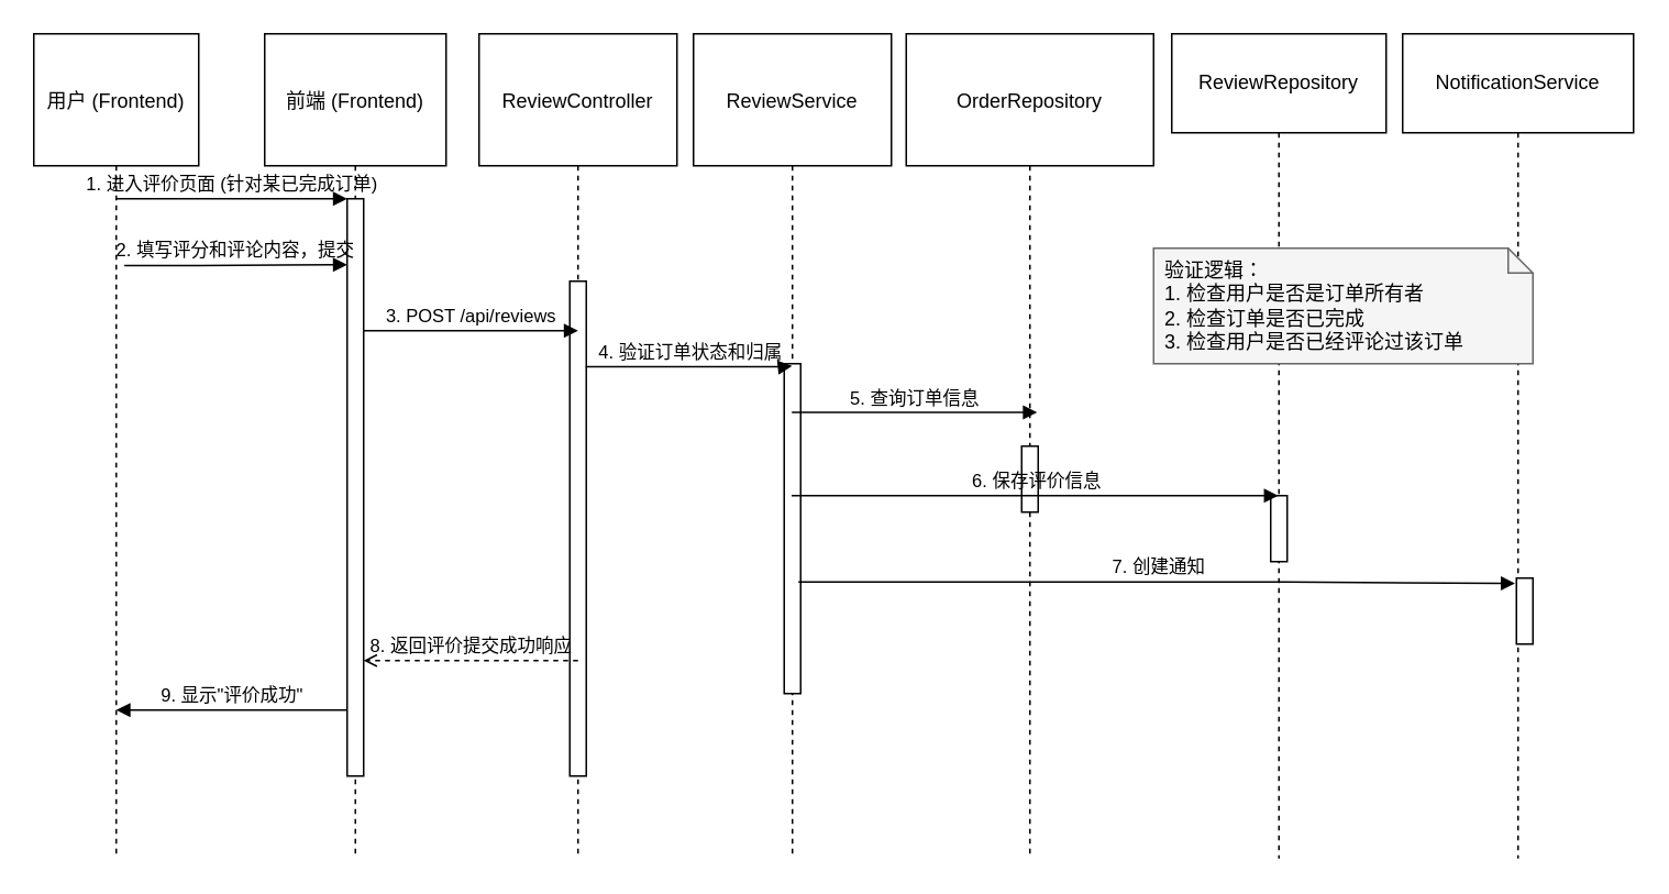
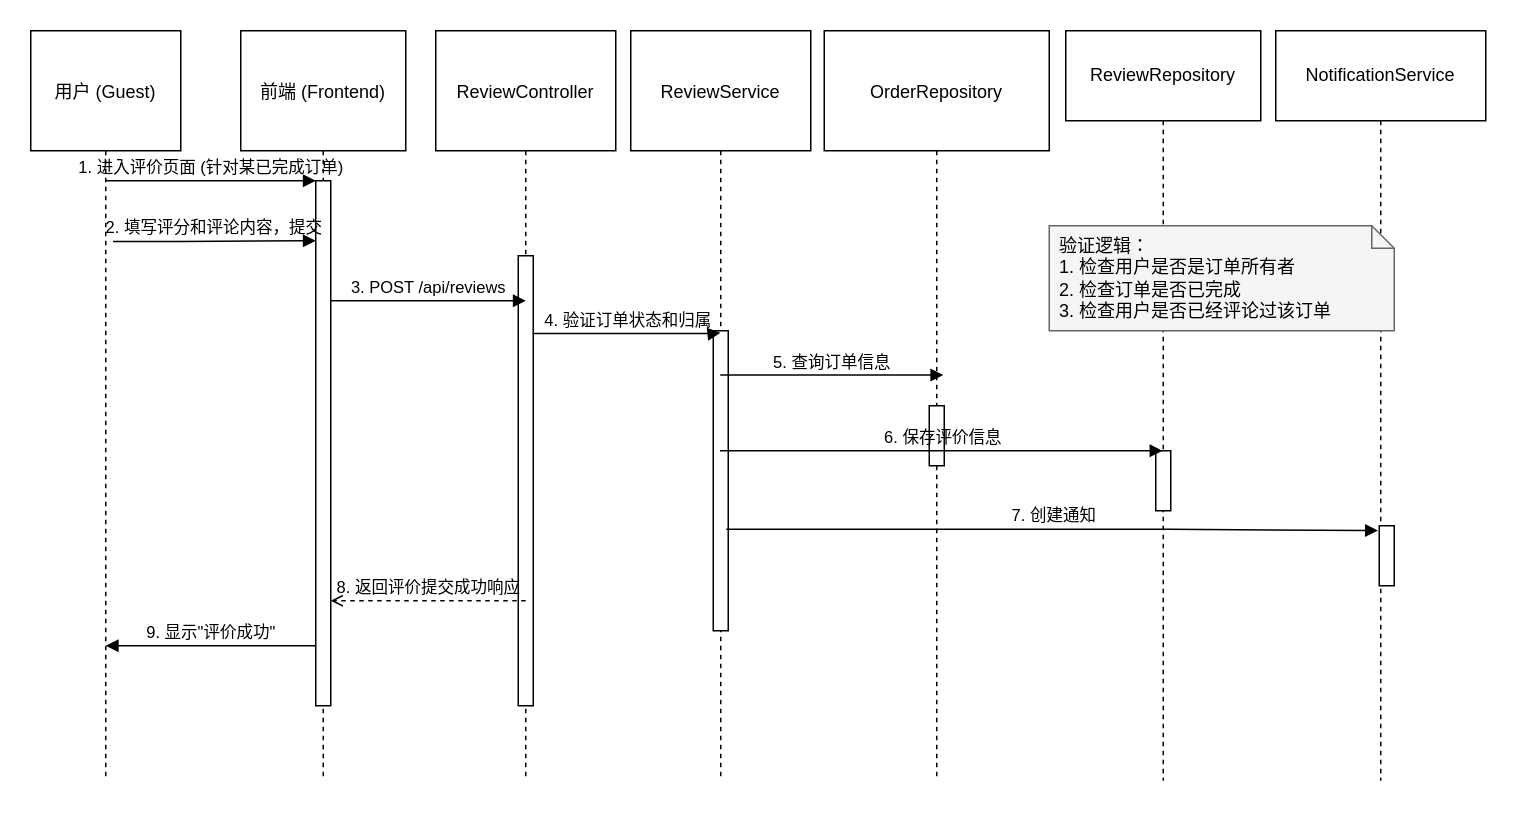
  <mxCell id="0" />
  <mxCell id="1" parent="0" />
- <mxCell id="2" value="用户 (Frontend)" style="shape=umlLifeline;perimeter=lifelinePerimeter;container=1;collapsible=0;recursiveResize=0;rounded=0;shadow=0;strokeWidth=1;size=80;" parent="1" vertex="1"><mxGeometry x="20" y="20" width="100" height="500" as="geometry" /></mxCell>
+ <mxCell id="2" value="用户 (Guest)" style="shape=umlLifeline;perimeter=lifelinePerimeter;container=1;collapsible=0;recursiveResize=0;rounded=0;shadow=0;strokeWidth=1;size=80;" parent="1" vertex="1"><mxGeometry x="20" y="20" width="100" height="500" as="geometry" /></mxCell>
  <mxCell id="3" value="前端 (Frontend)" style="shape=umlLifeline;perimeter=lifelinePerimeter;container=1;collapsible=0;recursiveResize=0;rounded=0;shadow=0;strokeWidth=1;size=80;" parent="1" vertex="1"><mxGeometry x="160" y="20" width="110" height="500" as="geometry" /></mxCell>
  <mxCell id="4" value="" style="html=1;points=[];align=center;imageAlign=center;verticalAlign=middle;labelBackgroundColor=none;" parent="3" vertex="1"><mxGeometry x="50" y="100" width="10" height="350" as="geometry" /></mxCell>
  <mxCell id="5" value="ReviewController" style="shape=umlLifeline;perimeter=lifelinePerimeter;container=1;collapsible=0;recursiveResize=0;rounded=0;shadow=0;strokeWidth=1;size=80;" parent="1" vertex="1"><mxGeometry x="290" y="20" width="120" height="500" as="geometry" /></mxCell>
  <mxCell id="6" value="" style="html=1;points=[];align=center;imageAlign=center;verticalAlign=middle;labelBackgroundColor=none;" vertex="1" parent="5"><mxGeometry x="55" y="150" width="10" height="300" as="geometry" /></mxCell>
  <mxCell id="7" value="ReviewService" style="shape=umlLifeline;perimeter=lifelinePerimeter;container=1;collapsible=0;recursiveResize=0;rounded=0;shadow=0;strokeWidth=1;size=80;" parent="1" vertex="1"><mxGeometry x="420" y="20" width="120" height="500" as="geometry" /></mxCell>
  <mxCell id="8" value="" style="html=1;points=[];align=center;imageAlign=center;verticalAlign=middle;labelBackgroundColor=none;" vertex="1" parent="7"><mxGeometry x="55" y="200" width="10" height="200" as="geometry" /></mxCell>
  <mxCell id="9" value="OrderRepository" style="shape=umlLifeline;perimeter=lifelinePerimeter;container=1;collapsible=0;recursiveResize=0;rounded=0;shadow=0;strokeWidth=1;size=80;" parent="1" vertex="1"><mxGeometry x="549" y="20" width="150" height="500" as="geometry" /></mxCell>
  <mxCell id="10" value="" style="html=1;points=[];align=center;imageAlign=center;verticalAlign=middle;labelBackgroundColor=none;" vertex="1" parent="9"><mxGeometry x="70" y="250" width="10" height="40" as="geometry" /></mxCell>
  <mxCell id="11" value="ReviewRepository" style="shape=umlLifeline;perimeter=lifelinePerimeter;whiteSpace=wrap;html=1;container=1;collapsible=0;recursiveResize=0;rounded=0;shadow=0;strokeWidth=1;size=60;part=1;" parent="1" vertex="1"><mxGeometry x="710" y="20" width="130" height="500" as="geometry" /></mxCell>
  <mxCell id="12" value="" style="html=1;points=[];align=center;imageAlign=center;verticalAlign=middle;labelBackgroundColor=none;" vertex="1" parent="11"><mxGeometry x="60" y="280" width="10" height="40" as="geometry" /></mxCell>
  <mxCell id="13" value="NotificationService" style="shape=umlLifeline;perimeter=lifelinePerimeter;whiteSpace=wrap;html=1;container=1;collapsible=0;recursiveResize=0;rounded=0;shadow=0;strokeWidth=1;size=60;part=1;" parent="1" vertex="1"><mxGeometry x="850" y="20" width="140" height="500" as="geometry" /></mxCell>
  <mxCell id="14" value="" style="html=1;points=[];align=center;imageAlign=center;verticalAlign=middle;labelBackgroundColor=none;" vertex="1" parent="13"><mxGeometry x="69" y="330" width="10" height="40" as="geometry" /></mxCell>
  <mxCell id="15" value="1. 进入评价页面 (针对某已完成订单)" style="html=1;verticalAlign=bottom;endArrow=block;edgeStyle=elbowEdgeStyle;elbow=horizontal;rounded=0;labelBackgroundColor=none;" parent="1" source="2" target="4" edge="1"><mxGeometry relative="1" as="geometry"><mxPoint x="80" y="120" as="sourcePoint" /><mxPoint x="245" y="120" as="targetPoint" /><Array as="points"><mxPoint x="130" y="120" /></Array><mxPoint as="offset" /></mxGeometry></mxCell>
  <mxCell id="16" value="2. 填写评分和评论内容，提交" style="html=1;verticalAlign=bottom;endArrow=block;edgeStyle=elbowEdgeStyle;elbow=horizontal;rounded=0;labelBackgroundColor=none;exitX=0.549;exitY=0.281;exitDx=0;exitDy=0;exitPerimeter=0;" parent="1" source="2" edge="1" target="4"><mxGeometry relative="1" as="geometry"><mxPoint x="20" y="160" as="sourcePoint" /><mxPoint x="210" y="160" as="targetPoint" /><Array as="points"><mxPoint x="120" y="160" /></Array><mxPoint as="offset" /></mxGeometry></mxCell>
  <mxCell id="17" value="3. POST /api/reviews" style="html=1;verticalAlign=bottom;endArrow=block;edgeStyle=elbowEdgeStyle;elbow=horizontal;rounded=0;labelBackgroundColor=none;" parent="1" edge="1"><mxGeometry relative="1" as="geometry"><mxPoint x="220" y="200" as="sourcePoint" /><mxPoint x="350" y="200" as="targetPoint" /><Array as="points"><mxPoint x="300" y="200" /></Array><mxPoint as="offset" /></mxGeometry></mxCell>
  <mxCell id="18" value="4. 验证订单状态和归属" style="html=1;verticalAlign=bottom;endArrow=block;edgeStyle=elbowEdgeStyle;elbow=horizontal;rounded=0;labelBackgroundColor=none;exitX=0.971;exitY=0.173;exitDx=0;exitDy=0;exitPerimeter=0;entryX=0.471;entryY=0.007;entryDx=0;entryDy=0;entryPerimeter=0;" edge="1" parent="1" source="6" target="8"><mxGeometry relative="1" as="geometry"><mxPoint x="390" y="220" as="sourcePoint" /><mxPoint x="510" y="220" as="targetPoint" /><Array as="points"><mxPoint x="475" y="220" /></Array><mxPoint as="offset" /></mxGeometry></mxCell>
  <mxCell id="19" value="5. 查询订单信息" style="html=1;verticalAlign=bottom;endArrow=block;edgeStyle=elbowEdgeStyle;elbow=horizontal;rounded=0;labelBackgroundColor=none;entryX=0.529;entryY=0.459;entryDx=0;entryDy=0;entryPerimeter=0;exitX=0.497;exitY=0.459;exitDx=0;exitDy=0;exitPerimeter=0;" parent="1" source="7" target="9" edge="1"><mxGeometry relative="1" as="geometry"><mxPoint x="524" y="250" as="sourcePoint" /><mxPoint x="699" y="250" as="targetPoint" /><Array as="points"><mxPoint x="589" y="250" /></Array><mxPoint as="offset" /></mxGeometry></mxCell>
  <mxCell id="20" value="6. 保存评价信息" style="html=1;verticalAlign=bottom;endArrow=block;edgeStyle=elbowEdgeStyle;elbow=horizontal;rounded=0;labelBackgroundColor=none;" parent="1" source="7" target="11" edge="1"><mxGeometry relative="1" as="geometry"><mxPoint x="524" y="300" as="sourcePoint" /><mxPoint x="860" y="300" as="targetPoint" /><Array as="points"><mxPoint x="679" y="300" /></Array><mxPoint as="offset" /></mxGeometry></mxCell>
  <mxCell id="21" value="8. 返回评价提交成功响应" style="html=1;verticalAlign=bottom;endArrow=open;dashed=1;edgeStyle=elbowEdgeStyle;elbow=horizontal;rounded=0;labelBackgroundColor=none;" parent="1" edge="1"><mxGeometry relative="1" as="geometry"><mxPoint x="350" y="400" as="sourcePoint" /><mxPoint x="220" y="400" as="targetPoint" /><Array as="points"><mxPoint x="300" y="400" /></Array><mxPoint as="offset" /></mxGeometry></mxCell>
  <mxCell id="22" value="9. 显示&quot;评价成功&quot;" style="html=1;verticalAlign=bottom;endArrow=block;edgeStyle=elbowEdgeStyle;elbow=horizontal;rounded=0;labelBackgroundColor=none;" parent="1" edge="1"><mxGeometry relative="1" as="geometry"><mxPoint x="210" y="430" as="sourcePoint" /><mxPoint x="70" y="430" as="targetPoint" /><Array as="points"><mxPoint x="130" y="430" /></Array><mxPoint as="offset" /></mxGeometry></mxCell>
  <mxCell id="23" value="验证逻辑：&#10;1. 检查用户是否是订单所有者&#10;2. 检查订单是否已完成&#10;3. 检查用户是否已经评论过该订单" style="shape=note;size=15;whiteSpace=wrap;html=1;verticalAlign=top;align=left;spacingLeft=5;fillColor=#f5f5f5;strokeColor=#666666;" parent="1" vertex="1"><mxGeometry x="699" y="150" width="230" height="70" as="geometry" /></mxCell>
  <mxCell id="24" value="7. 创建通知" style="html=1;verticalAlign=bottom;endArrow=block;edgeStyle=elbowEdgeStyle;elbow=horizontal;rounded=0;labelBackgroundColor=none;entryX=-0.088;entryY=0.081;entryDx=0;entryDy=0;entryPerimeter=0;exitX=0.867;exitY=0.662;exitDx=0;exitDy=0;exitPerimeter=0;" parent="1" source="8" target="14" edge="1"><mxGeometry relative="1" as="geometry"><mxPoint x="524" y="350" as="sourcePoint" /><mxPoint x="1044" y="350" as="targetPoint" /><Array as="points"><mxPoint x="779" y="350" /></Array><mxPoint as="offset" /></mxGeometry></mxCell>
